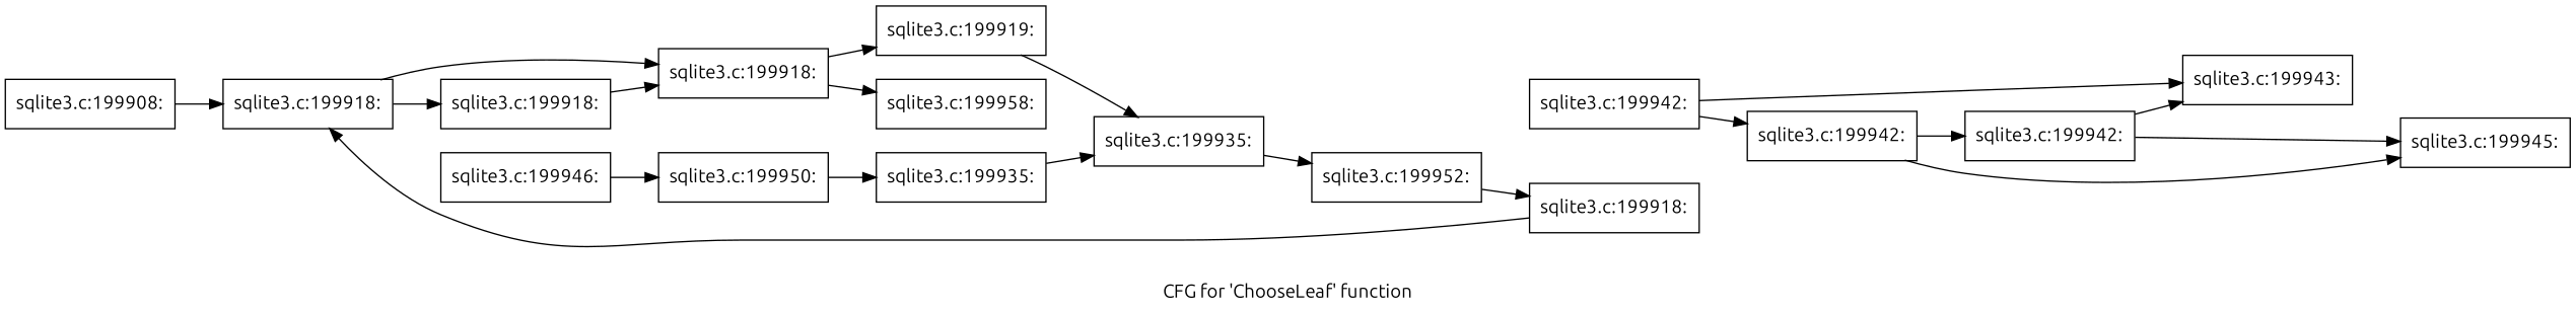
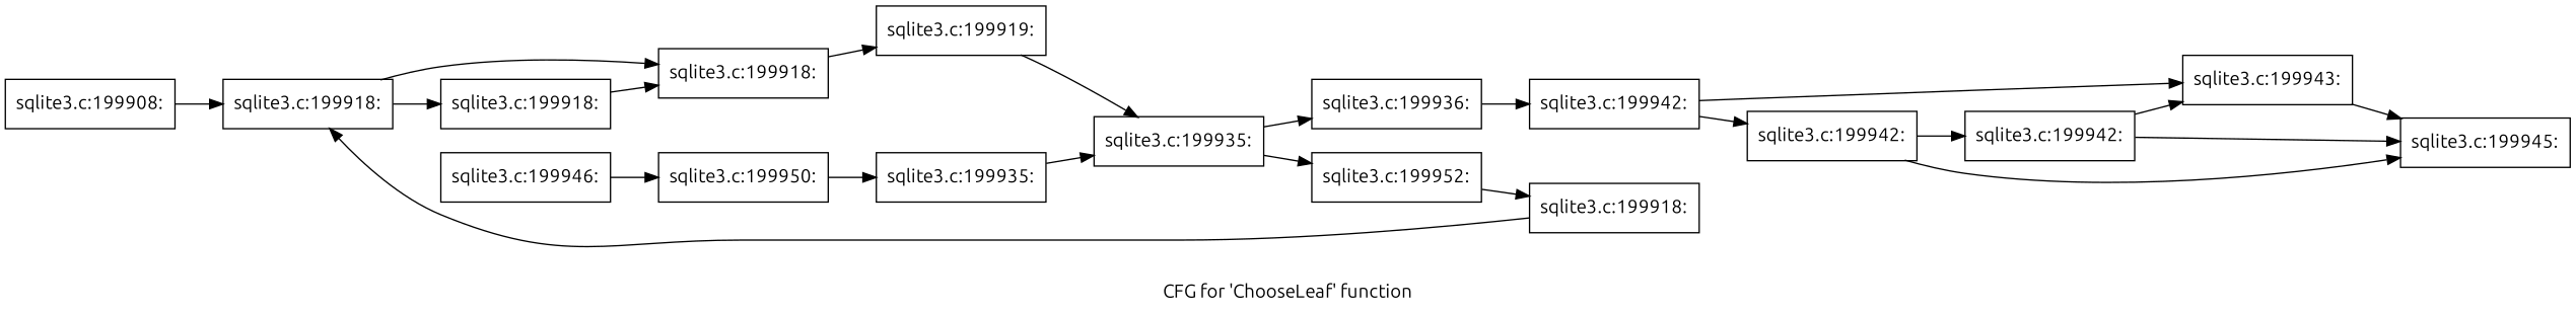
  digraph {
    fontname=Ubuntu
    label="CFG for 'ChooseLeaf' function"
    rankdir=LR
    node [fontname=Ubuntu shape=record]
    edge [fontname=Ubuntu]
    n1 [label="{sqlite3.c:199908:}"]
    n2 [label="{sqlite3.c:199918:}"]
    n3 [label="{sqlite3.c:199918:}"]
    n4 [label="{sqlite3.c:199918:}"]
    n5 [label="{sqlite3.c:199919:}"]
-   n6 [label="{sqlite3.c:199958:}"]
    n7 [label="{sqlite3.c:199935:}"]
+   n8 [label="{sqlite3.c:199936:}"]
    n9 [label="{sqlite3.c:199952:}"]
    n10 [label="{sqlite3.c:199942:}"]
    n11 [label="{sqlite3.c:199918:}"]
    n12 [label="{sqlite3.c:199943:}"]
    n13 [label="{sqlite3.c:199945:}"]
    n14 [label="{sqlite3.c:199942:}"]
    n15 [label="{sqlite3.c:199942:}"]
    n16 [label="{sqlite3.c:199946:}"]
    n17 [label="{sqlite3.c:199950:}"]
    n18 [label="{sqlite3.c:199935:}"]
    n1 -> n2
    n2 -> n3
    n2 -> n4
    n3 -> n4
    n4 -> n5
-   n4 -> n6
    n5 -> n7
+   n7 -> n8
    n7 -> n9
+   n8 -> n10
    n9 -> n11
    n10 -> n12
    n10 -> n14
    n11 -> n2
+   n12 -> n13
    n14 -> n13
    n14 -> n15
    n15 -> n12
    n15 -> n13
    n16 -> n17
    n17 -> n18
    n18 -> n7
  }
